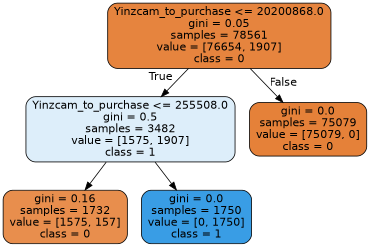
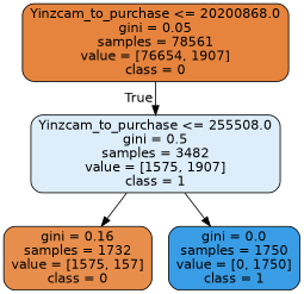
  digraph {
    node [color=black fontname=helvetica shape=box style="filled, rounded"]
    edge [fontname=helvetica]
    n1 [fillcolor="#e6843e" label="Yinzcam_to_purchase <= 20200868.0\ngini = 0.05\nsamples = 78561\nvalue = [76654, 1907]\nclass = 0"]
    n2 [fillcolor="#ddeefa" label="Yinzcam_to_purchase <= 255508.0\ngini = 0.5\nsamples = 3482\nvalue = [1575, 1907]\nclass = 1"]
-   n3 [fillcolor="#e58139" label="gini = 0.0\nsamples = 75079\nvalue = [75079, 0]\nclass = 0"]
    n4 [fillcolor="#e88e4d" label="gini = 0.16\nsamples = 1732\nvalue = [1575, 157]\nclass = 0"]
    n5 [fillcolor="#399de5" label="gini = 0.0\nsamples = 1750\nvalue = [0, 1750]\nclass = 1"]
    n1 -> n2 [headlabel=True labelangle=45 labeldistance=2.5]
-   n1 -> n3 [headlabel=False labelangle=-45 labeldistance=2.5]
    n2 -> n4
    n2 -> n5
  }
